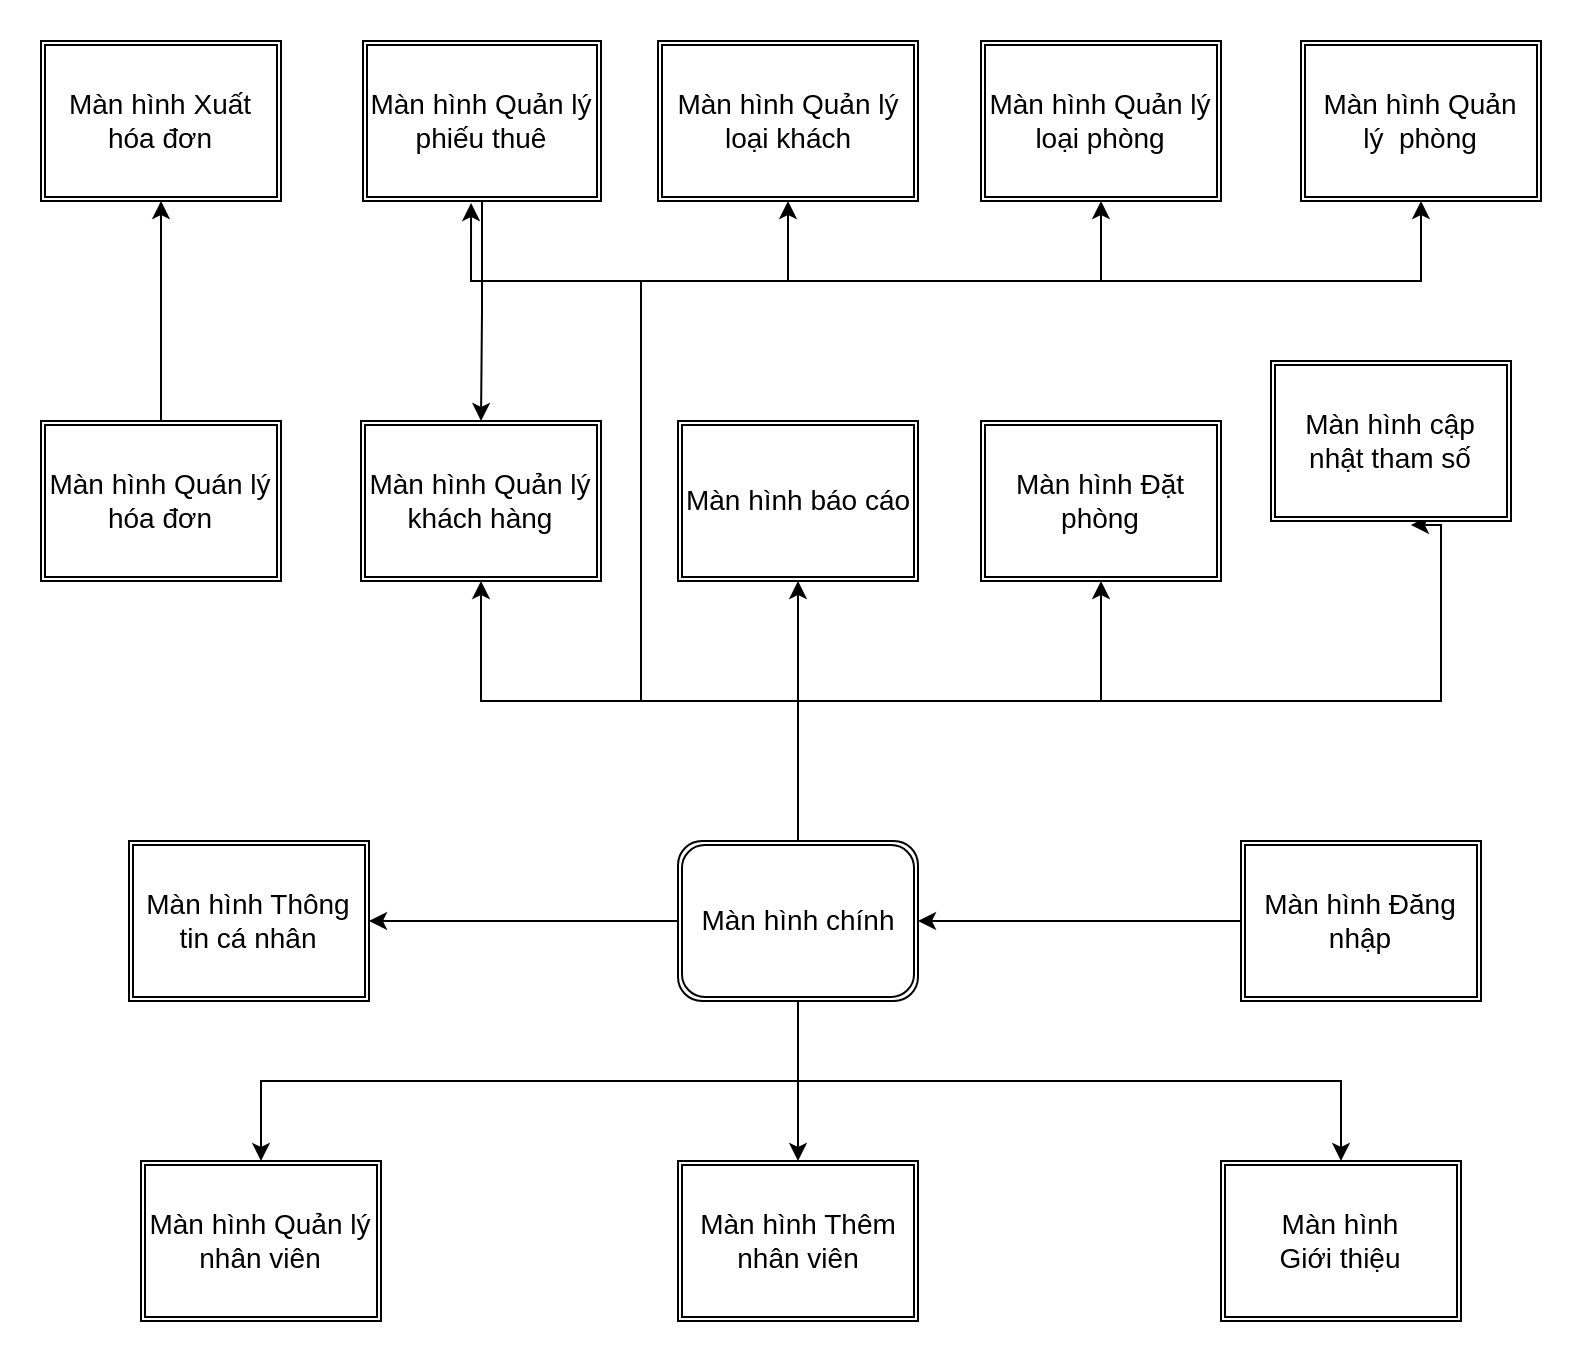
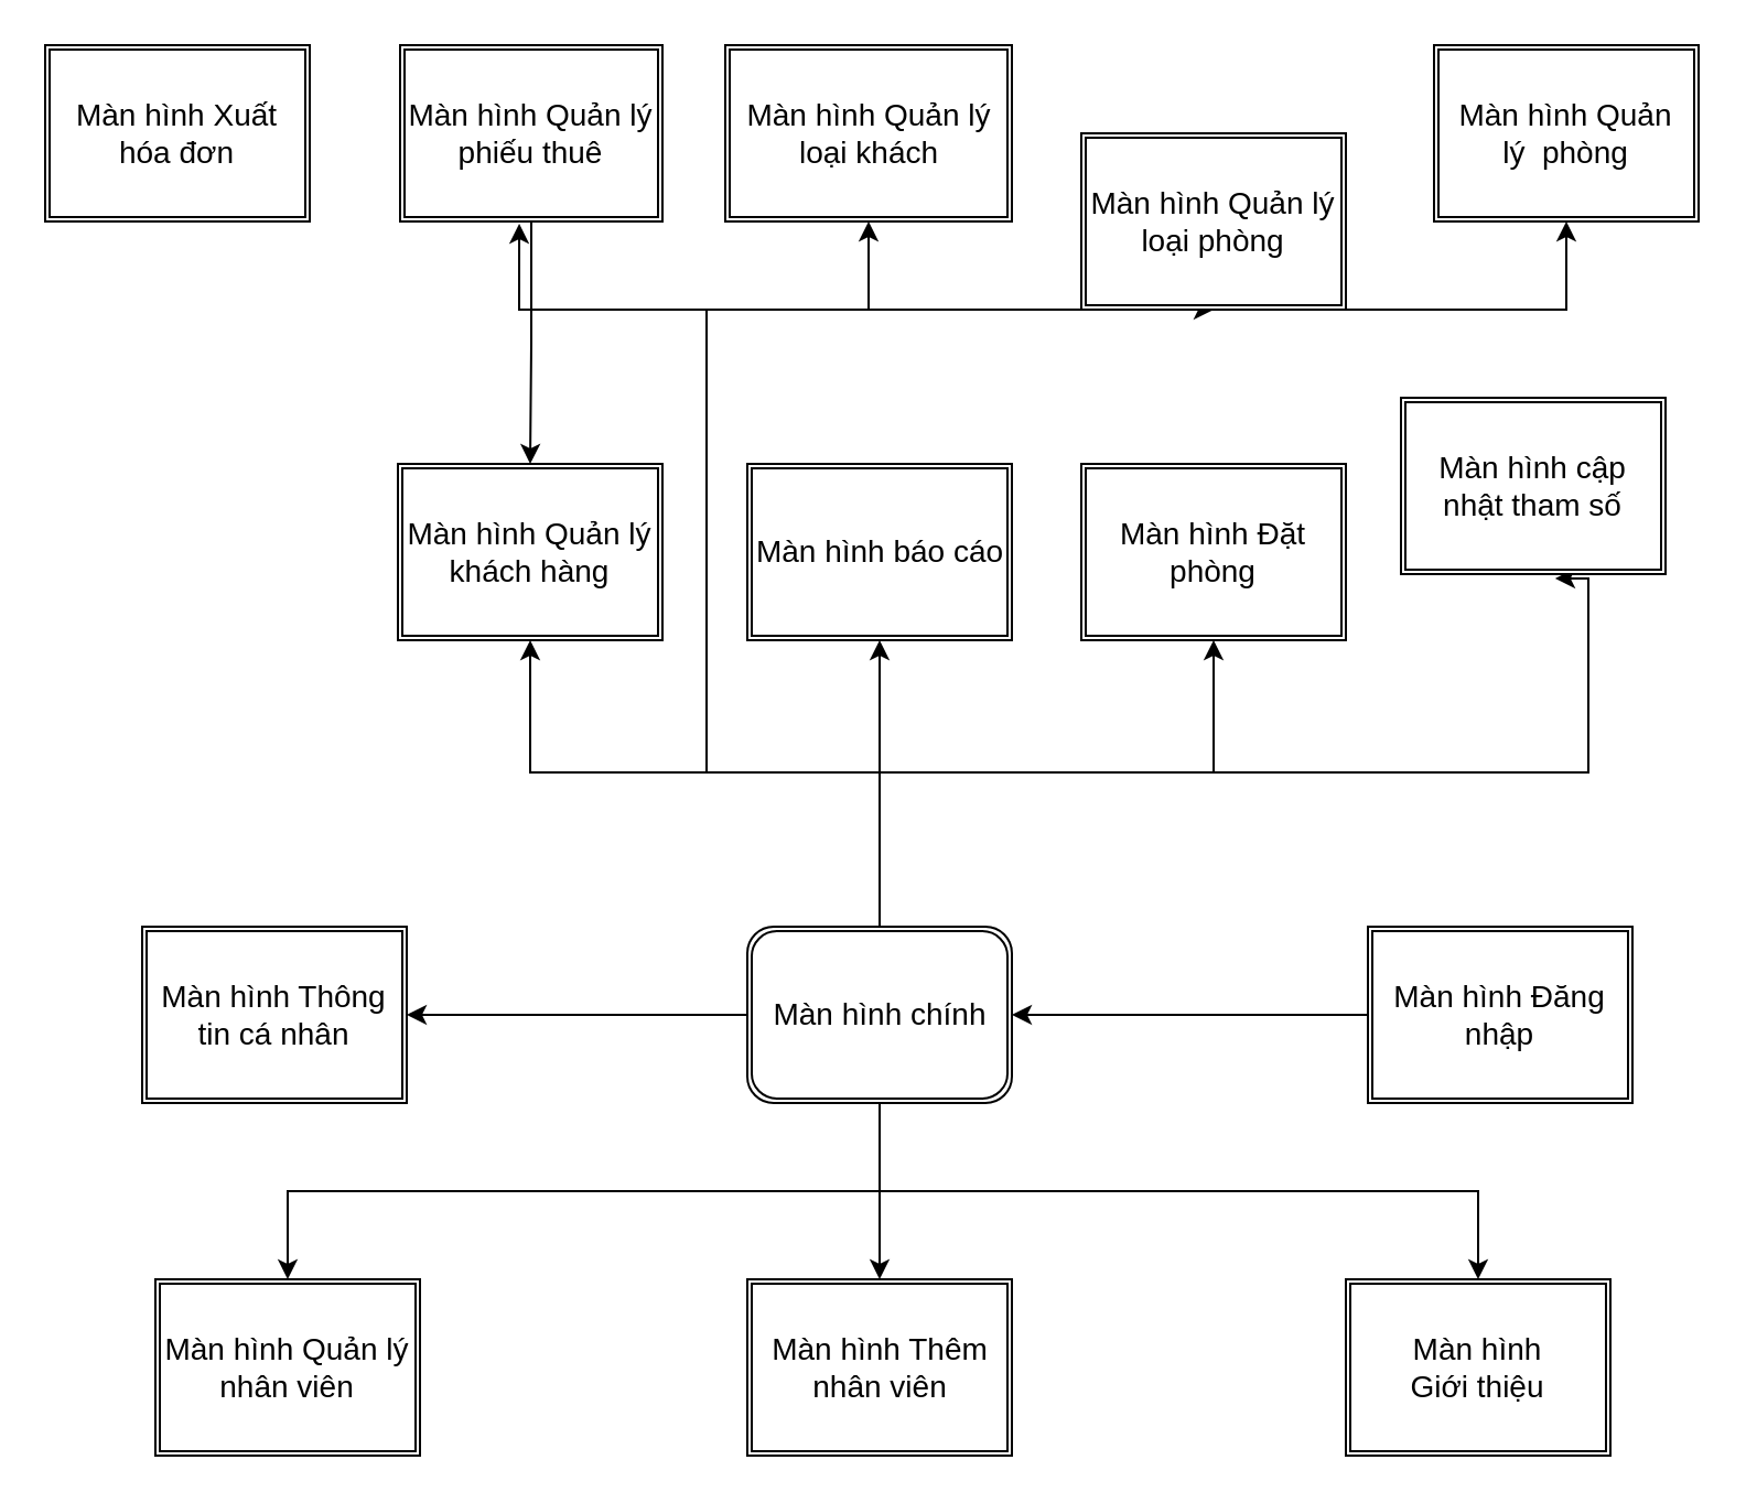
  <mxCell id="0" />
  <mxCell id="1" parent="0" />
  <mxCell id="2" style="edgeStyle=orthogonalEdgeStyle;rounded=0;orthogonalLoop=1;jettySize=auto;html=1;exitX=0;exitY=0.5;exitDx=0;exitDy=0;entryX=1;entryY=0.5;entryDx=0;entryDy=0;" edge="1" parent="1" source="14" target="16"><mxGeometry relative="1" as="geometry" /></mxCell>
  <mxCell id="3" value="" style="edgeStyle=orthogonalEdgeStyle;rounded=0;orthogonalLoop=1;jettySize=auto;html=1;" edge="1" parent="1" source="14" target="15"><mxGeometry relative="1" as="geometry" /></mxCell>
  <mxCell id="4" style="edgeStyle=orthogonalEdgeStyle;rounded=0;orthogonalLoop=1;jettySize=auto;html=1;exitX=0.5;exitY=1;exitDx=0;exitDy=0;entryX=0.5;entryY=0;entryDx=0;entryDy=0;" edge="1" parent="1" source="14" target="30"><mxGeometry relative="1" as="geometry" /></mxCell>
  <mxCell id="5" style="edgeStyle=orthogonalEdgeStyle;rounded=0;orthogonalLoop=1;jettySize=auto;html=1;exitX=0.5;exitY=1;exitDx=0;exitDy=0;entryX=0.5;entryY=0;entryDx=0;entryDy=0;" edge="1" parent="1" source="14" target="29"><mxGeometry relative="1" as="geometry" /></mxCell>
  <mxCell id="6" style="edgeStyle=orthogonalEdgeStyle;rounded=0;orthogonalLoop=1;jettySize=auto;html=1;entryX=0.5;entryY=1;entryDx=0;entryDy=0;" edge="1" parent="1" source="14" target="27"><mxGeometry relative="1" as="geometry"><mxPoint x="388" y="290" as="targetPoint" /></mxGeometry></mxCell>
  <mxCell id="7" style="edgeStyle=orthogonalEdgeStyle;rounded=0;orthogonalLoop=1;jettySize=auto;html=1;exitX=0.5;exitY=0;exitDx=0;exitDy=0;entryX=0.5;entryY=1;entryDx=0;entryDy=0;" edge="1" parent="1" source="14" target="19"><mxGeometry relative="1" as="geometry"><Array as="points"><mxPoint x="399" y="350" /><mxPoint x="240" y="350" /></Array></mxGeometry></mxCell>
  <mxCell id="8" style="edgeStyle=orthogonalEdgeStyle;rounded=0;orthogonalLoop=1;jettySize=auto;html=1;exitX=0.5;exitY=0;exitDx=0;exitDy=0;entryX=0.5;entryY=1;entryDx=0;entryDy=0;" edge="1" parent="1" source="14" target="23"><mxGeometry relative="1" as="geometry"><Array as="points"><mxPoint x="399" y="350" /><mxPoint x="550" y="350" /></Array></mxGeometry></mxCell>
  <mxCell id="9" style="edgeStyle=orthogonalEdgeStyle;rounded=0;orthogonalLoop=1;jettySize=auto;html=1;exitX=0.5;exitY=0;exitDx=0;exitDy=0;entryX=0.583;entryY=1.025;entryDx=0;entryDy=0;entryPerimeter=0;" edge="1" parent="1" source="14" target="28"><mxGeometry relative="1" as="geometry"><Array as="points"><mxPoint x="399" y="350" /><mxPoint x="720" y="350" /></Array></mxGeometry></mxCell>
  <mxCell id="10" style="edgeStyle=orthogonalEdgeStyle;rounded=0;orthogonalLoop=1;jettySize=auto;html=1;exitX=0.5;exitY=0;exitDx=0;exitDy=0;entryX=0.454;entryY=1.013;entryDx=0;entryDy=0;entryPerimeter=0;" edge="1" parent="1" source="14" target="32"><mxGeometry relative="1" as="geometry"><Array as="points"><mxPoint x="399" y="350" /><mxPoint x="320" y="350" /><mxPoint x="320" y="140" /><mxPoint x="235" y="140" /></Array></mxGeometry></mxCell>
  <mxCell id="11" style="edgeStyle=orthogonalEdgeStyle;rounded=0;orthogonalLoop=1;jettySize=auto;html=1;exitX=0.5;exitY=0;exitDx=0;exitDy=0;entryX=0.5;entryY=1;entryDx=0;entryDy=0;" edge="1" parent="1" source="14" target="20"><mxGeometry relative="1" as="geometry"><mxPoint x="399" y="140" as="targetPoint" /><Array as="points"><mxPoint x="399" y="350" /><mxPoint x="320" y="350" /><mxPoint x="320" y="140" /><mxPoint x="394" y="140" /></Array></mxGeometry></mxCell>
  <mxCell id="12" style="edgeStyle=orthogonalEdgeStyle;rounded=0;orthogonalLoop=1;jettySize=auto;html=1;exitX=0.5;exitY=0;exitDx=0;exitDy=0;entryX=0.5;entryY=1;entryDx=0;entryDy=0;" edge="1" parent="1" source="14" target="22"><mxGeometry relative="1" as="geometry"><mxPoint x="550" y="140" as="targetPoint" /><Array as="points"><mxPoint x="399" y="350" /><mxPoint x="320" y="350" /><mxPoint x="320" y="140" /><mxPoint x="550" y="140" /></Array></mxGeometry></mxCell>
  <mxCell id="13" style="edgeStyle=orthogonalEdgeStyle;rounded=0;orthogonalLoop=1;jettySize=auto;html=1;exitX=0.5;exitY=0;exitDx=0;exitDy=0;entryX=0.5;entryY=1;entryDx=0;entryDy=0;" edge="1" parent="1" source="14" target="21"><mxGeometry relative="1" as="geometry"><mxPoint x="320" y="140" as="targetPoint" /><Array as="points"><mxPoint x="399" y="350" /><mxPoint x="320" y="350" /><mxPoint x="320" y="140" /><mxPoint x="710" y="140" /></Array></mxGeometry></mxCell>
  <mxCell id="14" value="&lt;font style=&quot;font-size: 14px&quot;&gt;Màn hình chính&lt;/font&gt;" style="shape=ext;double=1;rounded=1;whiteSpace=wrap;html=1;" vertex="1" parent="1"><mxGeometry x="338.5" y="420" width="120" height="80" as="geometry" /></mxCell>
  <mxCell id="15" value="&lt;font style=&quot;font-size: 14px&quot;&gt;Màn hình Thêm nhân viên&lt;/font&gt;" style="shape=ext;double=1;rounded=0;whiteSpace=wrap;html=1;" vertex="1" parent="1"><mxGeometry x="338.5" y="580" width="120" height="80" as="geometry" /></mxCell>
  <mxCell id="16" value="&lt;font style=&quot;font-size: 14px&quot;&gt;Màn hình Thông tin cá nhân&lt;/font&gt;" style="shape=ext;double=1;rounded=0;whiteSpace=wrap;html=1;" vertex="1" parent="1"><mxGeometry x="64" y="420" width="120" height="80" as="geometry" /></mxCell>
  <mxCell id="17" style="edgeStyle=orthogonalEdgeStyle;rounded=0;orthogonalLoop=1;jettySize=auto;html=1;exitX=0;exitY=0.5;exitDx=0;exitDy=0;entryX=1;entryY=0.5;entryDx=0;entryDy=0;" edge="1" parent="1" source="18" target="14"><mxGeometry relative="1" as="geometry" /></mxCell>
  <mxCell id="18" value="&lt;font style=&quot;font-size: 14px&quot;&gt;Màn hình Đăng nhập&lt;/font&gt;" style="shape=ext;double=1;rounded=0;whiteSpace=wrap;html=1;" vertex="1" parent="1"><mxGeometry x="620" y="420" width="120" height="80" as="geometry" /></mxCell>
  <mxCell id="19" value="&lt;font style=&quot;font-size: 14px&quot;&gt;Màn hình Quản lý khách hàng&lt;/font&gt;" style="shape=ext;double=1;rounded=0;whiteSpace=wrap;html=1;" vertex="1" parent="1"><mxGeometry x="180" y="210" width="120" height="80" as="geometry" /></mxCell>
  <mxCell id="20" value="&lt;font style=&quot;font-size: 14px&quot;&gt;Màn hình Quản lý loại khách&lt;/font&gt;" style="shape=ext;double=1;rounded=0;whiteSpace=wrap;html=1;" vertex="1" parent="1"><mxGeometry x="328.5" y="20" width="130" height="80" as="geometry" /></mxCell>
  <mxCell id="21" value="&lt;font style=&quot;font-size: 14px&quot;&gt;Màn hình Quản lý&amp;nbsp;&amp;nbsp;phòng&lt;/font&gt;" style="shape=ext;double=1;rounded=0;whiteSpace=wrap;html=1;" vertex="1" parent="1"><mxGeometry x="650" y="20" width="120" height="80" as="geometry" /></mxCell>
- <mxCell id="22" value="&lt;font style=&quot;font-size: 14px&quot;&gt;Màn hình Quản lý loại phòng&lt;/font&gt;" style="shape=ext;double=1;rounded=0;whiteSpace=wrap;html=1;" vertex="1" parent="1"><mxGeometry x="490" y="20" width="120" height="80" as="geometry" /></mxCell>
+ <mxCell id="22" value="&lt;font style=&quot;font-size: 14px&quot;&gt;Màn hình Quản lý loại phòng&lt;/font&gt;" style="shape=ext;double=1;rounded=0;whiteSpace=wrap;html=1;" vertex="1" parent="1"><mxGeometry x="490" y="60" width="120" height="80" as="geometry" /></mxCell>
  <mxCell id="23" value="&lt;font style=&quot;font-size: 14px&quot;&gt;Màn hình Đặt phòng&lt;/font&gt;" style="shape=ext;double=1;rounded=0;whiteSpace=wrap;html=1;" vertex="1" parent="1"><mxGeometry x="490" y="210" width="120" height="80" as="geometry" /></mxCell>
- <mxCell id="24" style="edgeStyle=orthogonalEdgeStyle;rounded=0;orthogonalLoop=1;jettySize=auto;html=1;entryX=0.5;entryY=1;entryDx=0;entryDy=0;" edge="1" parent="1" source="25" target="26"><mxGeometry relative="1" as="geometry" /></mxCell>
- <mxCell id="25" value="&lt;font style=&quot;font-size: 14px&quot;&gt;Màn hình Quán lý hóa đơn&lt;/font&gt;" style="shape=ext;double=1;rounded=0;whiteSpace=wrap;html=1;" vertex="1" parent="1"><mxGeometry x="20" y="210" width="120" height="80" as="geometry" /></mxCell>
  <mxCell id="26" value="&lt;font style=&quot;font-size: 14px&quot;&gt;Màn hình Xuất hóa đơn&lt;/font&gt;" style="shape=ext;double=1;rounded=0;whiteSpace=wrap;html=1;" vertex="1" parent="1"><mxGeometry x="20" y="20" width="120" height="80" as="geometry" /></mxCell>
  <mxCell id="27" value="&lt;font style=&quot;font-size: 14px&quot;&gt;Màn hình báo cáo&lt;/font&gt;" style="shape=ext;double=1;rounded=0;whiteSpace=wrap;html=1;" vertex="1" parent="1"><mxGeometry x="338.5" y="210" width="120" height="80" as="geometry" /></mxCell>
  <mxCell id="28" value="&lt;font style=&quot;font-size: 14px&quot;&gt;Màn hình cập nhật tham số&lt;br&gt;&lt;/font&gt;" style="shape=ext;double=1;rounded=0;whiteSpace=wrap;html=1;" vertex="1" parent="1"><mxGeometry x="635" y="180" width="120" height="80" as="geometry" /></mxCell>
  <mxCell id="29" value="&lt;font style=&quot;font-size: 14px&quot;&gt;Màn hình &lt;br&gt;Giới thiệu&lt;/font&gt;" style="shape=ext;double=1;rounded=0;whiteSpace=wrap;html=1;" vertex="1" parent="1"><mxGeometry x="610" y="580" width="120" height="80" as="geometry" /></mxCell>
  <mxCell id="30" value="&lt;font style=&quot;font-size: 14px&quot;&gt;Màn hình Quản lý nhân viên&lt;br&gt;&lt;/font&gt;" style="shape=ext;double=1;rounded=0;whiteSpace=wrap;html=1;" vertex="1" parent="1"><mxGeometry x="70" y="580" width="120" height="80" as="geometry" /></mxCell>
  <mxCell id="31" style="edgeStyle=orthogonalEdgeStyle;rounded=0;orthogonalLoop=1;jettySize=auto;html=1;" edge="1" parent="1" source="32" target="19"><mxGeometry relative="1" as="geometry" /></mxCell>
  <mxCell id="32" value="&lt;font style=&quot;font-size: 14px&quot;&gt;Màn hình Quản lý phiếu thuê&lt;/font&gt;" style="shape=ext;double=1;rounded=0;whiteSpace=wrap;html=1;" vertex="1" parent="1"><mxGeometry x="181" y="20" width="119" height="80" as="geometry" /></mxCell>
